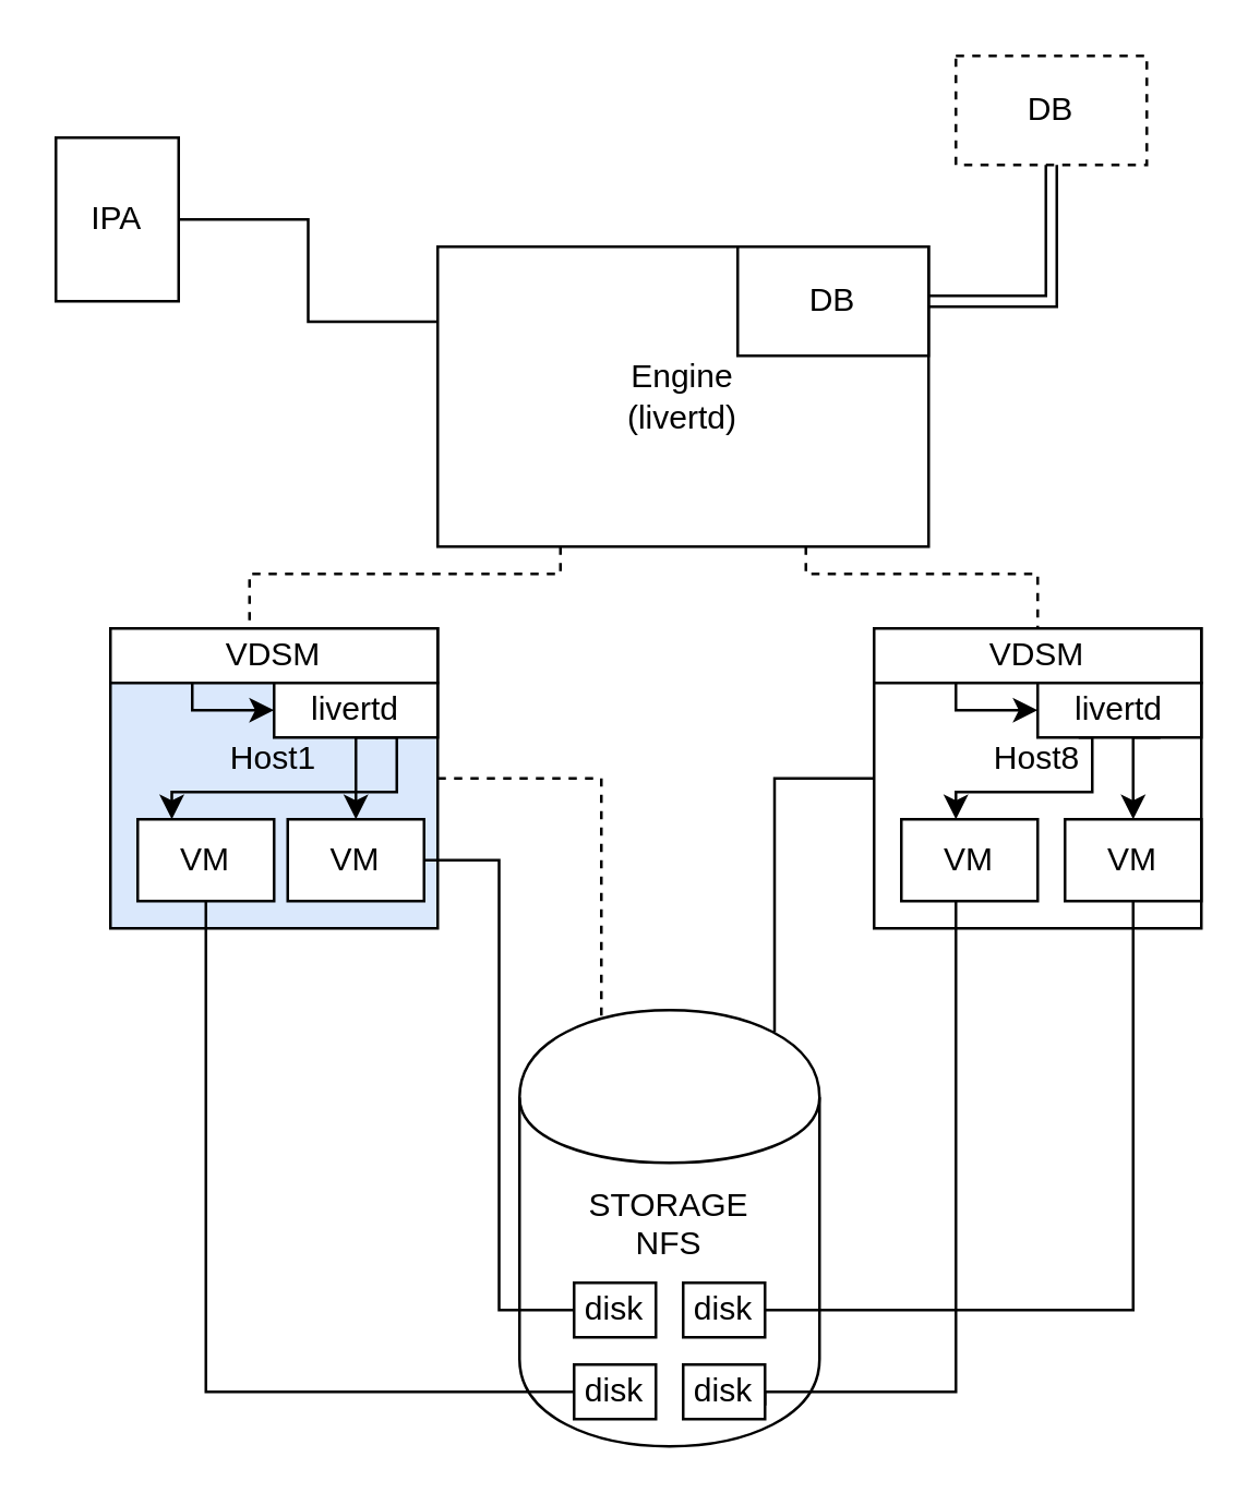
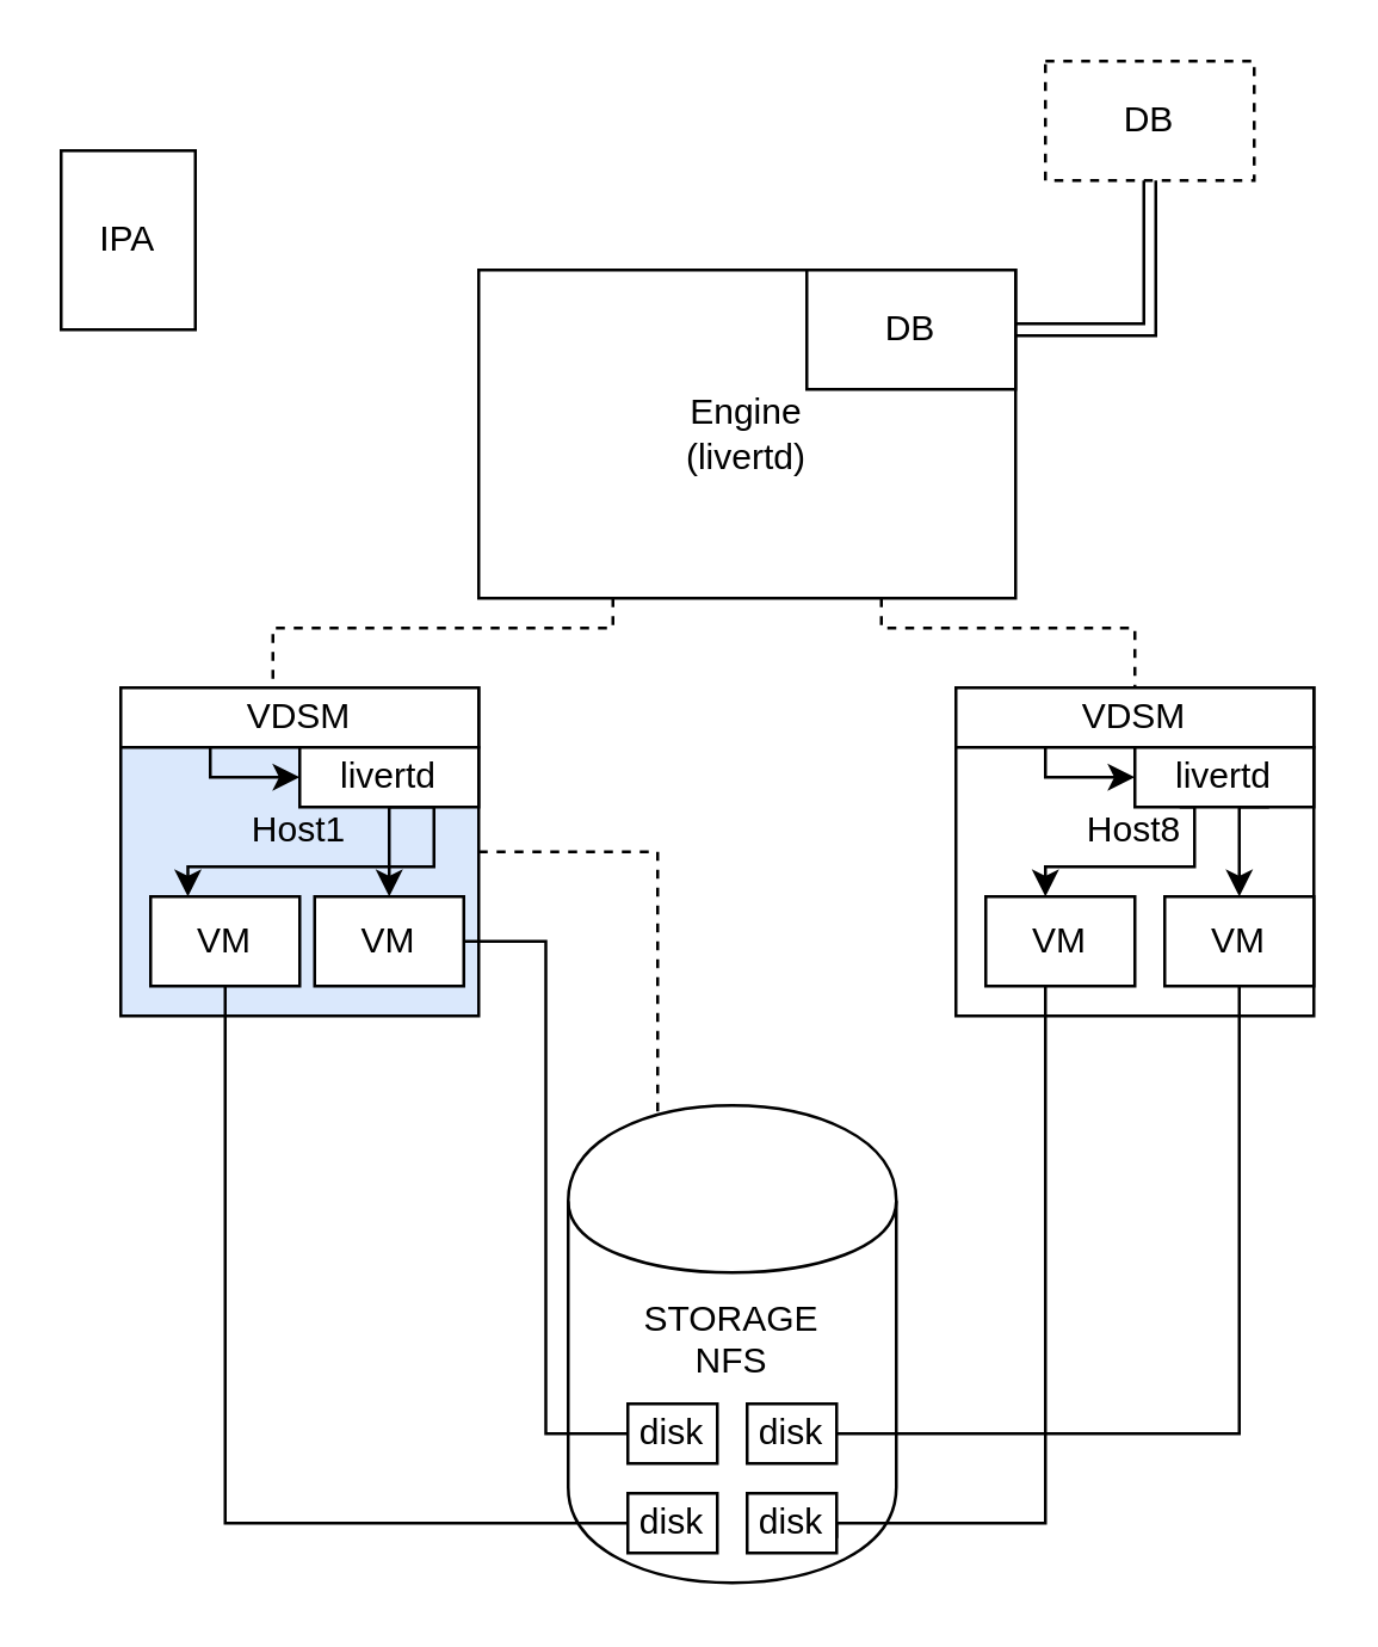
  <mxCell id="0" />
  <mxCell id="1" parent="0" />
  <mxCell id="2" value="" style="group" vertex="1" connectable="0" parent="1"><mxGeometry x="160" y="90" width="180" height="110" as="geometry" /></mxCell>
  <mxCell id="3" value="&lt;div&gt;Engine&lt;/div&gt;&lt;div&gt;(livertd)&lt;br&gt;&lt;/div&gt;" style="rounded=0;whiteSpace=wrap;html=1;" vertex="1" parent="2"><mxGeometry width="180" height="110" as="geometry" /></mxCell>
  <mxCell id="4" value="DB" style="rounded=0;whiteSpace=wrap;html=1;" vertex="1" parent="2"><mxGeometry x="110" width="70" height="40" as="geometry" /></mxCell>
  <mxCell id="5" style="edgeStyle=orthogonalEdgeStyle;rounded=0;orthogonalLoop=1;jettySize=auto;html=1;endArrow=none;endFill=0;entryX=0.15;entryY=0.05;entryDx=0;entryDy=0;entryPerimeter=0;gradientColor=none;dashed=1;" edge="1" parent="1" source="6" target="10"><mxGeometry relative="1" as="geometry"><Array as="points"><mxPoint x="220" y="285" /><mxPoint x="220" y="387" /></Array></mxGeometry></mxCell>
  <mxCell id="6" value="&lt;div&gt;Host1&lt;/div&gt;&lt;div&gt;&lt;br&gt;&lt;/div&gt;" style="rounded=0;whiteSpace=wrap;html=1;fillColor=#dae8fc;" vertex="1" parent="1"><mxGeometry x="40" y="230" width="120" height="110" as="geometry" /></mxCell>
- <mxCell id="7" style="edgeStyle=orthogonalEdgeStyle;rounded=0;orthogonalLoop=1;jettySize=auto;html=1;entryX=0.85;entryY=0.05;entryDx=0;entryDy=0;entryPerimeter=0;endArrow=none;endFill=0;gradientColor=none;" edge="1" parent="1" source="8" target="10"><mxGeometry relative="1" as="geometry" /></mxCell>
  <mxCell id="8" value="&lt;div&gt;Host8&lt;/div&gt;&lt;div&gt;&lt;br&gt;&lt;/div&gt;" style="rounded=0;whiteSpace=wrap;html=1;" vertex="1" parent="1"><mxGeometry x="320" y="230" width="120" height="110" as="geometry" /></mxCell>
  <mxCell id="9" style="edgeStyle=orthogonalEdgeStyle;rounded=0;orthogonalLoop=1;jettySize=auto;html=1;exitX=0;exitY=0.7;exitDx=0;exitDy=0;dashed=1;endArrow=none;endFill=0;gradientColor=none;" edge="1" parent="1" source="10"><mxGeometry relative="1" as="geometry"><mxPoint x="190" y="471" as="targetPoint" /></mxGeometry></mxCell>
  <mxCell id="10" value="&lt;div&gt;STORAGE&lt;/div&gt;&lt;div&gt;NFS&lt;/div&gt;&lt;div&gt;&lt;br&gt;&lt;/div&gt;&lt;div&gt;&lt;br&gt;&lt;/div&gt;&lt;div&gt;&lt;br&gt;&lt;/div&gt;" style="shape=cylinder;whiteSpace=wrap;html=1;boundedLbl=1;backgroundOutline=1;" vertex="1" parent="1"><mxGeometry x="190" y="370" width="110" height="160" as="geometry" /></mxCell>
- <mxCell id="11" style="edgeStyle=orthogonalEdgeStyle;rounded=0;orthogonalLoop=1;jettySize=auto;html=1;entryX=0;entryY=0.25;entryDx=0;entryDy=0;endArrow=none;endFill=0;gradientColor=none;" edge="1" parent="1" source="12" target="3"><mxGeometry relative="1" as="geometry" /></mxCell>
  <mxCell id="12" value="IPA" style="whiteSpace=wrap;html=1;aspect=fixed;gradientColor=none;" vertex="1" parent="1"><mxGeometry x="20" y="50" width="45" height="60" as="geometry" /></mxCell>
  <mxCell id="13" value="DB" style="rounded=0;whiteSpace=wrap;html=1;dashed=1;gradientColor=none;" vertex="1" parent="1"><mxGeometry x="350" y="20" width="70" height="40" as="geometry" /></mxCell>
  <mxCell id="14" style="edgeStyle=orthogonalEdgeStyle;rounded=0;orthogonalLoop=1;jettySize=auto;html=1;exitX=1;exitY=0.5;exitDx=0;exitDy=0;entryX=0.5;entryY=1;entryDx=0;entryDy=0;shape=link;gradientColor=none;" edge="1" parent="1" source="4" target="13"><mxGeometry relative="1" as="geometry" /></mxCell>
  <mxCell id="15" style="edgeStyle=orthogonalEdgeStyle;rounded=0;orthogonalLoop=1;jettySize=auto;html=1;endArrow=none;endFill=0;entryX=1;entryY=0.75;entryDx=0;entryDy=0;" edge="1" parent="1" source="16" target="38"><mxGeometry relative="1" as="geometry"><Array as="points"><mxPoint x="350" y="510" /><mxPoint x="280" y="510" /></Array></mxGeometry></mxCell>
  <mxCell id="16" value="VM" style="rounded=0;whiteSpace=wrap;html=1;gradientColor=none;" vertex="1" parent="1"><mxGeometry x="330" y="300" width="50" height="30" as="geometry" /></mxCell>
  <mxCell id="17" style="edgeStyle=orthogonalEdgeStyle;rounded=0;orthogonalLoop=1;jettySize=auto;html=1;endArrow=none;endFill=0;entryX=1;entryY=0.5;entryDx=0;entryDy=0;" edge="1" parent="1" source="18" target="36"><mxGeometry relative="1" as="geometry"><Array as="points"><mxPoint x="415" y="480" /></Array></mxGeometry></mxCell>
  <mxCell id="18" value="VM" style="rounded=0;whiteSpace=wrap;html=1;gradientColor=none;" vertex="1" parent="1"><mxGeometry x="390" y="300" width="50" height="30" as="geometry" /></mxCell>
  <mxCell id="19" style="edgeStyle=orthogonalEdgeStyle;rounded=0;orthogonalLoop=1;jettySize=auto;html=1;entryX=0;entryY=0.5;entryDx=0;entryDy=0;endArrow=none;endFill=0;gradientColor=none;" edge="1" parent="1" source="20" target="35"><mxGeometry relative="1" as="geometry" /></mxCell>
  <mxCell id="20" value="VM" style="rounded=0;whiteSpace=wrap;html=1;" vertex="1" parent="1"><mxGeometry x="105" y="300" width="50" height="30" as="geometry" /></mxCell>
  <mxCell id="21" style="edgeStyle=orthogonalEdgeStyle;rounded=0;orthogonalLoop=1;jettySize=auto;html=1;entryX=0;entryY=0.5;entryDx=0;entryDy=0;endArrow=none;endFill=0;" edge="1" parent="1" source="22" target="37"><mxGeometry relative="1" as="geometry"><Array as="points"><mxPoint x="75" y="510" /></Array></mxGeometry></mxCell>
  <mxCell id="22" value="VM" style="rounded=0;whiteSpace=wrap;html=1;" vertex="1" parent="1"><mxGeometry x="50" y="300" width="50" height="30" as="geometry" /></mxCell>
  <mxCell id="23" style="edgeStyle=orthogonalEdgeStyle;rounded=0;orthogonalLoop=1;jettySize=auto;html=1;exitX=0.25;exitY=1;exitDx=0;exitDy=0;entryX=0;entryY=0.5;entryDx=0;entryDy=0;endArrow=classic;endFill=1;gradientColor=none;" edge="1" parent="1" source="24" target="27"><mxGeometry relative="1" as="geometry"><Array as="points"><mxPoint x="70" y="260" /></Array></mxGeometry></mxCell>
  <mxCell id="24" value="VDSM" style="rounded=0;whiteSpace=wrap;html=1;gradientColor=none;" vertex="1" parent="1"><mxGeometry x="40" y="230" width="120" height="20" as="geometry" /></mxCell>
  <mxCell id="25" style="edgeStyle=orthogonalEdgeStyle;rounded=0;orthogonalLoop=1;jettySize=auto;html=1;exitX=0.75;exitY=1;exitDx=0;exitDy=0;entryX=0.5;entryY=0;entryDx=0;entryDy=0;endArrow=classic;endFill=1;gradientColor=none;" edge="1" parent="1" source="27" target="20"><mxGeometry relative="1" as="geometry" /></mxCell>
  <mxCell id="26" style="edgeStyle=orthogonalEdgeStyle;rounded=0;orthogonalLoop=1;jettySize=auto;html=1;exitX=0.75;exitY=1;exitDx=0;exitDy=0;entryX=0.25;entryY=0;entryDx=0;entryDy=0;endArrow=classic;endFill=1;" edge="1" parent="1" source="27" target="22"><mxGeometry relative="1" as="geometry"><Array as="points"><mxPoint x="145" y="290" /><mxPoint x="62" y="290" /></Array></mxGeometry></mxCell>
  <mxCell id="27" value="livertd" style="rounded=0;whiteSpace=wrap;html=1;gradientColor=none;" vertex="1" parent="1"><mxGeometry x="100" y="250" width="60" height="20" as="geometry" /></mxCell>
  <mxCell id="28" style="edgeStyle=orthogonalEdgeStyle;rounded=0;orthogonalLoop=1;jettySize=auto;html=1;exitX=0.25;exitY=1;exitDx=0;exitDy=0;entryX=0;entryY=0.5;entryDx=0;entryDy=0;endArrow=classic;endFill=1;gradientColor=none;" edge="1" parent="1" source="29" target="32"><mxGeometry relative="1" as="geometry"><Array as="points"><mxPoint x="350" y="260" /></Array></mxGeometry></mxCell>
  <mxCell id="29" value="VDSM" style="rounded=0;whiteSpace=wrap;html=1;gradientColor=none;" vertex="1" parent="1"><mxGeometry x="320" y="230" width="120" height="20" as="geometry" /></mxCell>
  <mxCell id="30" style="edgeStyle=orthogonalEdgeStyle;rounded=0;orthogonalLoop=1;jettySize=auto;html=1;exitX=0.75;exitY=1;exitDx=0;exitDy=0;entryX=0.5;entryY=0;entryDx=0;entryDy=0;endArrow=classic;endFill=1;gradientColor=none;" edge="1" parent="1" source="32" target="18"><mxGeometry relative="1" as="geometry" /></mxCell>
  <mxCell id="31" style="edgeStyle=orthogonalEdgeStyle;rounded=0;orthogonalLoop=1;jettySize=auto;html=1;exitX=0.25;exitY=1;exitDx=0;exitDy=0;endArrow=classic;endFill=1;" edge="1" parent="1" source="32" target="16"><mxGeometry relative="1" as="geometry"><Array as="points"><mxPoint x="400" y="270" /><mxPoint x="400" y="290" /><mxPoint x="350" y="290" /></Array></mxGeometry></mxCell>
  <mxCell id="32" value="livertd" style="rounded=0;whiteSpace=wrap;html=1;gradientColor=none;" vertex="1" parent="1"><mxGeometry x="380" y="250" width="60" height="20" as="geometry" /></mxCell>
  <mxCell id="33" style="edgeStyle=orthogonalEdgeStyle;rounded=0;orthogonalLoop=1;jettySize=auto;html=1;exitX=0.25;exitY=1;exitDx=0;exitDy=0;entryX=0.425;entryY=-0.1;entryDx=0;entryDy=0;entryPerimeter=0;endArrow=none;endFill=0;dashed=1;" edge="1" parent="1" source="3" target="24"><mxGeometry relative="1" as="geometry"><Array as="points"><mxPoint x="205" y="210" /><mxPoint x="91" y="210" /></Array></mxGeometry></mxCell>
  <mxCell id="34" style="edgeStyle=orthogonalEdgeStyle;rounded=0;orthogonalLoop=1;jettySize=auto;html=1;exitX=0.75;exitY=1;exitDx=0;exitDy=0;entryX=0.5;entryY=0;entryDx=0;entryDy=0;dashed=1;endArrow=none;endFill=0;" edge="1" parent="1" source="3" target="29"><mxGeometry relative="1" as="geometry"><Array as="points"><mxPoint x="295" y="210" /><mxPoint x="380" y="210" /></Array></mxGeometry></mxCell>
  <mxCell id="35" value="disk" style="rounded=0;whiteSpace=wrap;html=1;" vertex="1" parent="1"><mxGeometry x="210" y="470" width="30" height="20" as="geometry" /></mxCell>
  <mxCell id="36" value="disk" style="rounded=0;whiteSpace=wrap;html=1;" vertex="1" parent="1"><mxGeometry x="250" y="470" width="30" height="20" as="geometry" /></mxCell>
  <mxCell id="37" value="disk" style="rounded=0;whiteSpace=wrap;html=1;" vertex="1" parent="1"><mxGeometry x="210" y="500" width="30" height="20" as="geometry" /></mxCell>
  <mxCell id="38" value="disk" style="rounded=0;whiteSpace=wrap;html=1;" vertex="1" parent="1"><mxGeometry x="250" y="500" width="30" height="20" as="geometry" /></mxCell>
